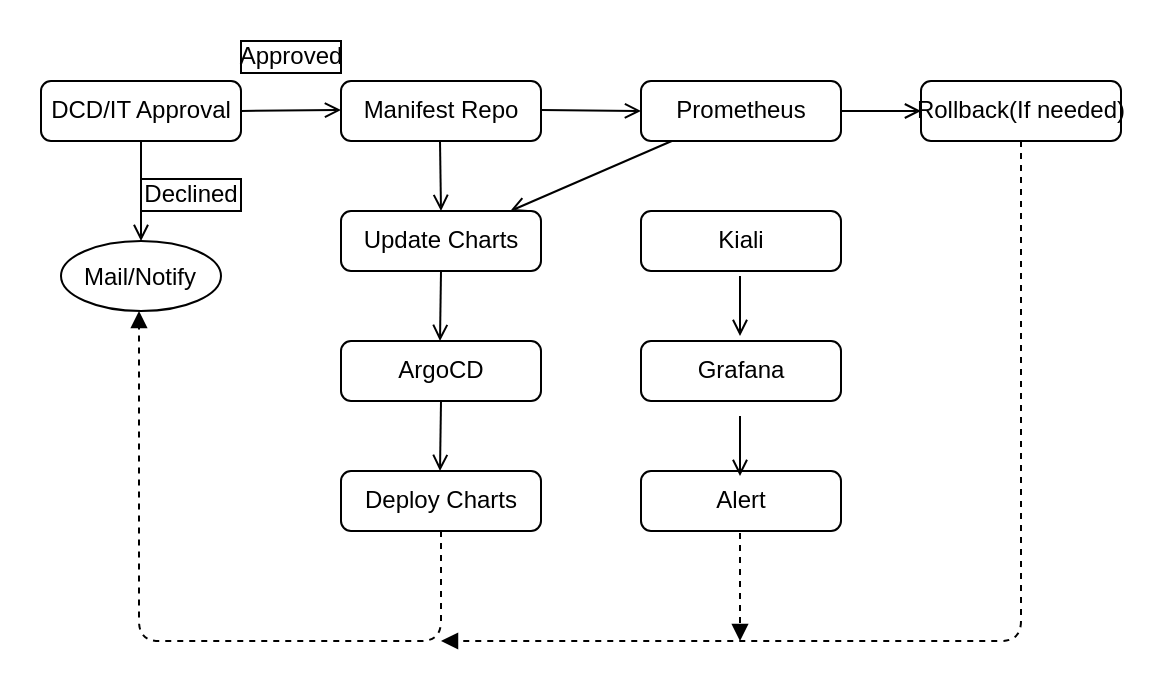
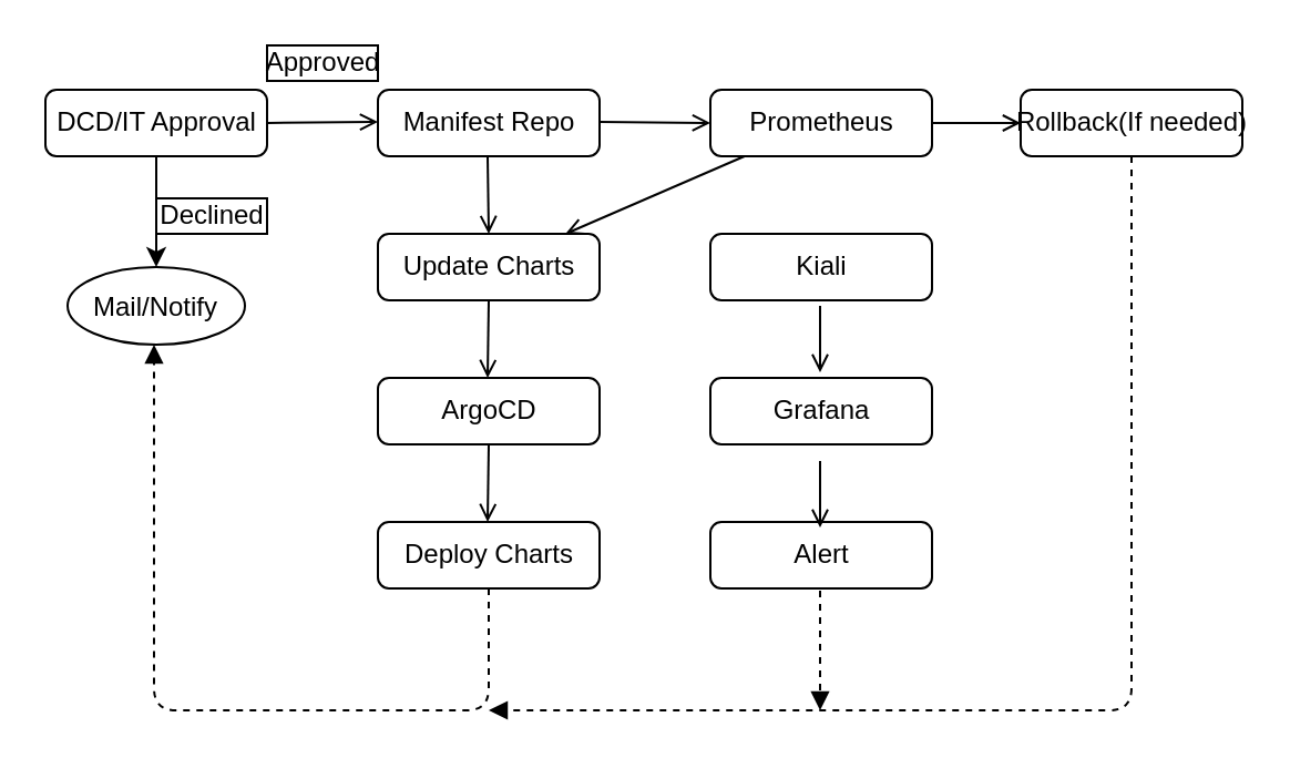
  <mxCell id="0" />
  <mxCell id="1" parent="0" />
  <mxCell id="2" value="Manifest Repo" style="html=1;rounded=1;absoluteArcSize=1;arcSize=10;" vertex="1" parent="1"><mxGeometry x="170" y="40" width="100" height="30" as="geometry" /></mxCell>
  <mxCell id="3" value="Update Charts" style="html=1;rounded=1;absoluteArcSize=1;arcSize=10;" vertex="1" parent="1"><mxGeometry x="170" y="105" width="100" height="30" as="geometry" /></mxCell>
  <mxCell id="4" value="ArgoCD" style="html=1;rounded=1;absoluteArcSize=1;arcSize=10;" vertex="1" parent="1"><mxGeometry x="170" y="170" width="100" height="30" as="geometry" /></mxCell>
  <mxCell id="5" value="Deploy Charts" style="html=1;rounded=1;absoluteArcSize=1;arcSize=10;" vertex="1" parent="1"><mxGeometry x="170" y="235" width="100" height="30" as="geometry" /></mxCell>
  <mxCell id="6" value="" style="html=1;rounded=0;labelBackgroundColor=none;align=left;spacingLeft=5;endArrow=open;endFill=0;entryX=0.5;entryY=0;entryDx=0;entryDy=0;" edge="1" parent="1"><mxGeometry relative="1" as="geometry"><mxPoint x="219.5" y="70" as="sourcePoint" /><mxPoint x="220" y="105" as="targetPoint" /></mxGeometry></mxCell>
  <mxCell id="7" value="" style="html=1;rounded=0;labelBackgroundColor=none;align=left;spacingLeft=5;endArrow=open;endFill=0;exitX=0.5;exitY=1;exitDx=0;exitDy=0;" edge="1" parent="1" source="3"><mxGeometry relative="1" as="geometry"><mxPoint x="219.5" y="140" as="sourcePoint" /><mxPoint x="219.5" y="170" as="targetPoint" /></mxGeometry></mxCell>
  <mxCell id="8" value="" style="html=1;rounded=0;labelBackgroundColor=none;align=left;spacingLeft=5;endArrow=open;endFill=0;exitX=0.5;exitY=1;exitDx=0;exitDy=0;" edge="1" parent="1" source="4"><mxGeometry relative="1" as="geometry"><mxPoint x="220" y="205" as="sourcePoint" /><mxPoint x="219.5" y="235" as="targetPoint" /></mxGeometry></mxCell>
  <mxCell id="9" value="" style="html=1;rounded=0;labelBackgroundColor=none;align=left;spacingLeft=5;endArrow=open;endFill=0;entryX=0.5;entryY=0;entryDx=0;entryDy=0;" edge="1" parent="1" target="10"><mxGeometry relative="1" as="geometry"><mxPoint x="339.5" y="70" as="sourcePoint" /><mxPoint x="340" y="105" as="targetPoint" /></mxGeometry></mxCell>
  <mxCell id="10" value="Prometheus" style="html=1;rounded=1;absoluteArcSize=1;arcSize=10;" vertex="1" parent="1"><mxGeometry x="320" y="40" width="100" height="30" as="geometry" /></mxCell>
  <mxCell id="11" value="Kiali" style="html=1;rounded=1;absoluteArcSize=1;arcSize=10;" vertex="1" parent="1"><mxGeometry x="320" y="105" width="100" height="30" as="geometry" /></mxCell>
  <mxCell id="12" value="" style="html=1;rounded=0;labelBackgroundColor=none;align=left;spacingLeft=5;endArrow=open;endFill=0;" edge="1" parent="1" source="10" target="3"><mxGeometry relative="1" as="geometry" /></mxCell>
  <mxCell id="13" value="Grafana" style="html=1;rounded=1;absoluteArcSize=1;arcSize=10;" vertex="1" parent="1"><mxGeometry x="320" y="170" width="100" height="30" as="geometry" /></mxCell>
  <mxCell id="14" value="" style="html=1;rounded=0;labelBackgroundColor=none;align=left;spacingLeft=5;endArrow=open;endFill=0;" edge="1" parent="1"><mxGeometry relative="1" as="geometry"><mxPoint x="369.5" y="137.5" as="sourcePoint" /><mxPoint x="369.5" y="167.5" as="targetPoint" /></mxGeometry></mxCell>
  <mxCell id="15" value="" style="html=1;rounded=0;labelBackgroundColor=none;align=left;spacingLeft=5;endArrow=open;endFill=0;entryX=0;entryY=0.5;entryDx=0;entryDy=0;" edge="1" parent="1" target="10"><mxGeometry relative="1" as="geometry"><mxPoint x="270" y="54.5" as="sourcePoint" /><mxPoint x="310" y="54.5" as="targetPoint" /></mxGeometry></mxCell>
  <mxCell id="16" value="Rollback(If needed)" style="html=1;rounded=1;absoluteArcSize=1;arcSize=10;" vertex="1" parent="1"><mxGeometry x="460" y="40" width="100" height="30" as="geometry" /></mxCell>
  <mxCell id="17" value="" style="html=1;rounded=0;labelBackgroundColor=none;align=left;spacingLeft=5;endArrow=open;endFill=0;" edge="1" parent="1" target="16"><mxGeometry relative="1" as="geometry"><mxPoint x="420" y="55" as="sourcePoint" /></mxGeometry></mxCell>
- <mxCell id="18" value="" style="edgeStyle=none;html=1;endArrow=open;" edge="1" parent="1" source="19" target="21"><mxGeometry relative="1" as="geometry" /></mxCell>
+ <mxCell id="18" value="" style="edgeStyle=none;html=1;" edge="1" parent="1" source="19" target="21"><mxGeometry relative="1" as="geometry" /></mxCell>
  <mxCell id="19" value="DCD/IT Approval" style="html=1;rounded=1;absoluteArcSize=1;arcSize=10;" vertex="1" parent="1"><mxGeometry x="20" y="40" width="100" height="30" as="geometry" /></mxCell>
  <mxCell id="20" value="" style="html=1;rounded=0;labelBackgroundColor=none;align=left;spacingLeft=5;endArrow=open;endFill=0;exitX=1;exitY=0.5;exitDx=0;exitDy=0;" edge="1" parent="1" source="19"><mxGeometry relative="1" as="geometry"><mxPoint x="130" y="54.5" as="sourcePoint" /><mxPoint x="170" y="54.5" as="targetPoint" /></mxGeometry></mxCell>
  <mxCell id="21" value="Mail/Notify" style="ellipse;" vertex="1" parent="1"><mxGeometry x="30" y="120" width="80" height="35" as="geometry" /></mxCell>
  <mxCell id="22" value="Approved" style="html=1;" vertex="1" parent="1"><mxGeometry x="120" y="20" width="50" height="16" as="geometry" /></mxCell>
  <mxCell id="23" value="Declined" style="html=1;" vertex="1" parent="1"><mxGeometry x="70" y="89" width="50" height="16" as="geometry" /></mxCell>
  <mxCell id="24" value="" style="html=1;verticalAlign=bottom;labelBackgroundColor=none;endArrow=block;endFill=1;dashed=1;exitX=0.5;exitY=1;exitDx=0;exitDy=0;" edge="1" parent="1" source="5"><mxGeometry width="160" relative="1" as="geometry"><mxPoint x="190" y="310" as="sourcePoint" /><mxPoint x="69" y="155" as="targetPoint" /><Array as="points"><mxPoint x="220" y="320" /><mxPoint x="69" y="320" /><mxPoint x="69" y="155" /></Array></mxGeometry></mxCell>
  <mxCell id="25" value="" style="html=1;verticalAlign=bottom;labelBackgroundColor=none;endArrow=block;endFill=1;dashed=1;exitX=0.5;exitY=1;exitDx=0;exitDy=0;" edge="1" parent="1" source="16"><mxGeometry width="160" relative="1" as="geometry"><mxPoint x="260" y="320" as="sourcePoint" /><mxPoint x="220" y="320" as="targetPoint" /><Array as="points"><mxPoint x="510" y="320" /><mxPoint x="220" y="320" /></Array></mxGeometry></mxCell>
  <mxCell id="26" value="" style="html=1;verticalAlign=bottom;labelBackgroundColor=none;endArrow=block;endFill=1;dashed=1;exitX=0.495;exitY=0.833;exitDx=0;exitDy=0;exitPerimeter=0;" edge="1" parent="1" source="27"><mxGeometry width="160" relative="1" as="geometry"><mxPoint x="369.5" y="270" as="sourcePoint" /><mxPoint x="369.5" y="320" as="targetPoint" /><Array as="points"><mxPoint x="369.5" y="320" /></Array></mxGeometry></mxCell>
  <mxCell id="27" value="Alert" style="html=1;rounded=1;absoluteArcSize=1;arcSize=10;" vertex="1" parent="1"><mxGeometry x="320" y="235" width="100" height="30" as="geometry" /></mxCell>
  <mxCell id="28" value="" style="html=1;rounded=0;labelBackgroundColor=none;align=left;spacingLeft=5;endArrow=open;endFill=0;" edge="1" parent="1"><mxGeometry relative="1" as="geometry"><mxPoint x="369.5" y="207.5" as="sourcePoint" /><mxPoint x="369.5" y="237.5" as="targetPoint" /></mxGeometry></mxCell>
